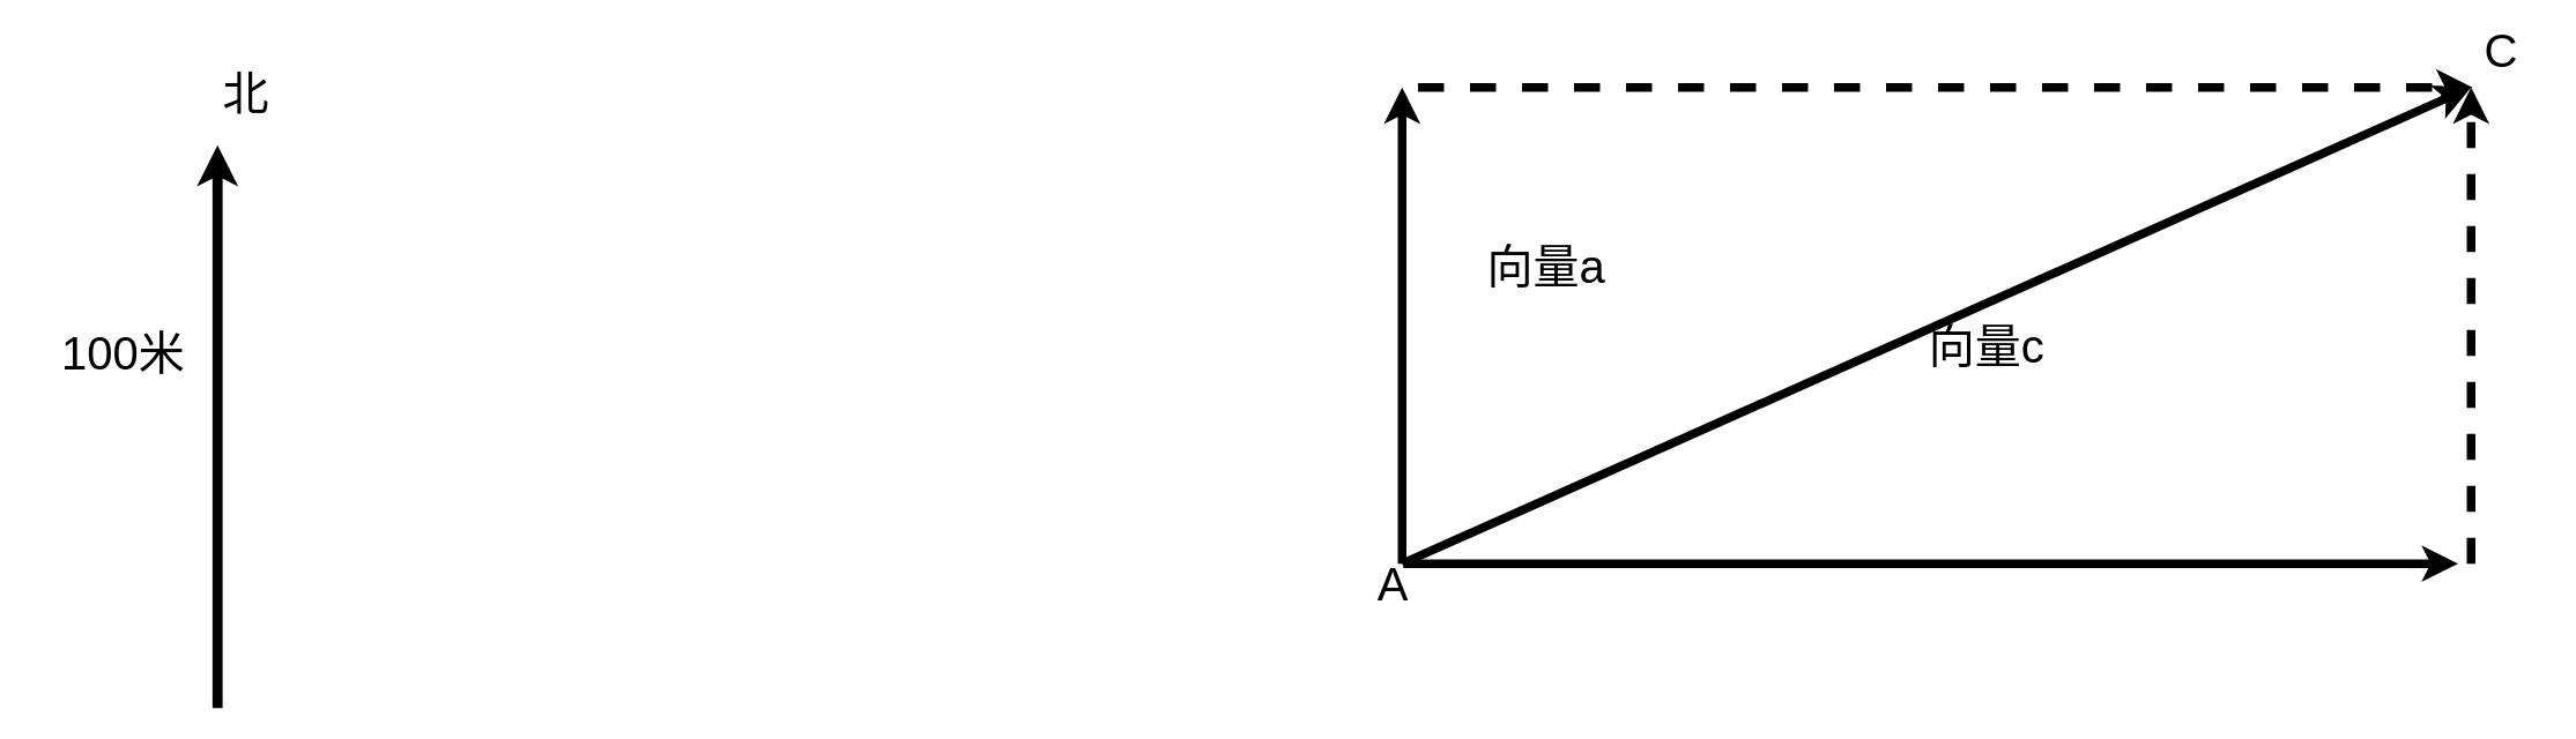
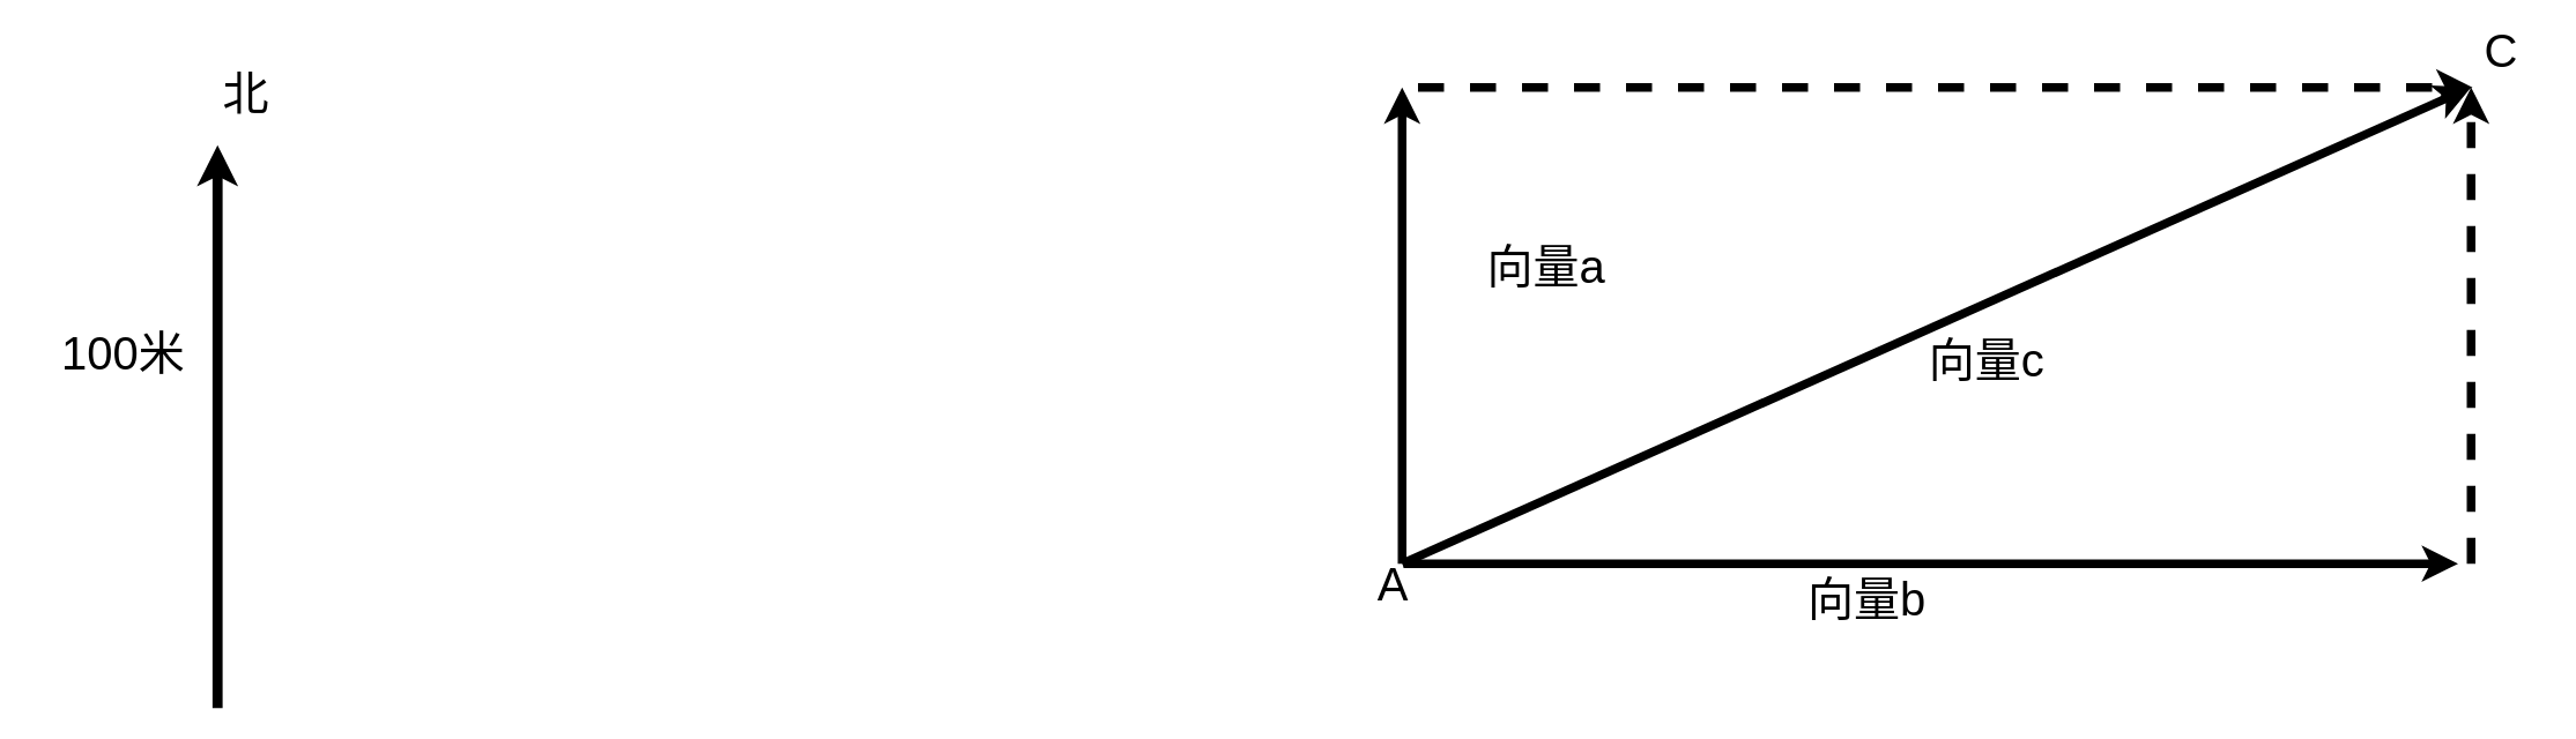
  <mxCell id="0" />
  <mxCell id="1" parent="0" />
  <mxCell id="2" value="" style="endArrow=classic;html=1;rounded=0;strokeWidth=6;" edge="1" parent="1"><mxGeometry width="50" height="50" relative="1" as="geometry"><mxPoint x="970" y="390" as="sourcePoint" /><mxPoint x="970" y="60" as="targetPoint" /></mxGeometry></mxCell>
  <mxCell id="3" value="" style="endArrow=classic;html=1;rounded=0;strokeWidth=6;" edge="1" parent="1"><mxGeometry width="50" height="50" relative="1" as="geometry"><mxPoint x="970" y="390" as="sourcePoint" /><mxPoint x="1710" y="60" as="targetPoint" /></mxGeometry></mxCell>
  <mxCell id="4" value="&lt;font style=&quot;font-size: 32px;&quot;&gt;A&lt;/font&gt;" style="text;html=1;align=center;verticalAlign=middle;whiteSpace=wrap;rounded=0;" vertex="1" parent="1"><mxGeometry x="934" y="390" width="60" height="30" as="geometry" /></mxCell>
  <mxCell id="5" value="&lt;font style=&quot;font-size: 32px;&quot;&gt;C&lt;/font&gt;" style="text;html=1;align=center;verticalAlign=middle;whiteSpace=wrap;rounded=0;" vertex="1" parent="1"><mxGeometry x="1701" y="20" width="60" height="30" as="geometry" /></mxCell>
  <mxCell id="6" value="" style="endArrow=classic;html=1;rounded=0;strokeWidth=7;" edge="1" parent="1"><mxGeometry width="50" height="50" relative="1" as="geometry"><mxPoint x="150" y="490" as="sourcePoint" /><mxPoint x="150" y="100" as="targetPoint" /></mxGeometry></mxCell>
  <mxCell id="7" value="&lt;span style=&quot;font-size: 32px;&quot;&gt;北&lt;/span&gt;" style="text;html=1;align=center;verticalAlign=middle;whiteSpace=wrap;rounded=0;strokeWidth=10;" vertex="1" parent="1"><mxGeometry x="140" y="50" width="60" height="30" as="geometry" /></mxCell>
  <mxCell id="8" value="&lt;span style=&quot;font-size: 32px;&quot;&gt;100米&lt;/span&gt;" style="text;html=1;align=center;verticalAlign=middle;whiteSpace=wrap;rounded=0;strokeWidth=10;" vertex="1" parent="1"><mxGeometry x="20" y="230" width="130" height="30" as="geometry" /></mxCell>
  <mxCell id="9" value="" style="endArrow=classic;html=1;rounded=0;shadow=0;jumpStyle=none;targetPerimeterSpacing=0;strokeWidth=6;" edge="1" parent="1"><mxGeometry width="50" height="50" relative="1" as="geometry"><mxPoint x="971" y="390" as="sourcePoint" /><mxPoint x="1701" y="390" as="targetPoint" /><Array as="points"><mxPoint x="1541" y="390" /></Array></mxGeometry></mxCell>
  <mxCell id="10" value="&lt;span style=&quot;font-size: 32px;&quot;&gt;向量a&lt;/span&gt;" style="text;html=1;align=center;verticalAlign=middle;whiteSpace=wrap;rounded=0;" vertex="1" parent="1"><mxGeometry x="1015" y="170" width="110" height="30" as="geometry" /></mxCell>
- <mxCell id="12" value="&lt;span style=&quot;font-size: 32px;&quot;&gt;向量c&lt;/span&gt;" style="text;html=1;align=center;verticalAlign=middle;whiteSpace=wrap;rounded=0;" vertex="1" parent="1"><mxGeometry x="1320" y="225" width="110" height="30" as="geometry" /></mxCell>
+ <mxCell id="11" value="&lt;span style=&quot;font-size: 32px;&quot;&gt;向量b&lt;/span&gt;" style="text;html=1;align=center;verticalAlign=middle;whiteSpace=wrap;rounded=0;" vertex="1" parent="1"><mxGeometry x="1237" y="400" width="110" height="30" as="geometry" /></mxCell>
+ <mxCell id="12" value="&lt;span style=&quot;font-size: 32px;&quot;&gt;向量c&lt;/span&gt;" style="text;html=1;align=center;verticalAlign=middle;whiteSpace=wrap;rounded=0;" vertex="1" parent="1"><mxGeometry x="1320" y="235" width="110" height="30" as="geometry" /></mxCell>
  <mxCell id="13" value="" style="endArrow=classic;html=1;rounded=0;strokeWidth=6;dashed=1;" edge="1" parent="1"><mxGeometry width="50" height="50" relative="1" as="geometry"><mxPoint x="1710" y="390" as="sourcePoint" /><mxPoint x="1710" y="60" as="targetPoint" /></mxGeometry></mxCell>
  <mxCell id="14" value="" style="endArrow=classic;html=1;rounded=0;shadow=0;jumpStyle=none;targetPerimeterSpacing=0;strokeWidth=6;dashed=1;" edge="1" parent="1"><mxGeometry width="50" height="50" relative="1" as="geometry"><mxPoint x="981" y="60" as="sourcePoint" /><mxPoint x="1711" y="60" as="targetPoint" /><Array as="points"><mxPoint x="1551" y="60" /></Array></mxGeometry></mxCell>
